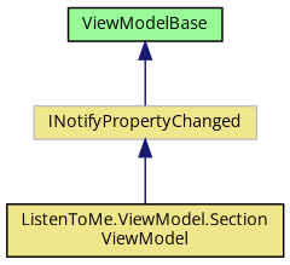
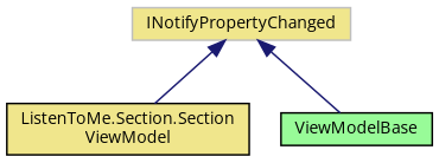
  digraph {
    fontname="Open Sans"
    node [color=black fillcolor=khaki fontname="Open Sans" fontsize=10 shape=record style=filled]
    edge [color=midnightblue dir=back fontname="Open Sans" fontsize=10 labelfontname=Helvetica labelfontsize=10 style=solid]
-   n1 [fontcolor=black height=0.2 label="ListenToMe.ViewModel.Section\lViewModel" width=0.4]
+   n1 [fontcolor=black height=0.2 label="ListenToMe.Section.Section\lViewModel" width=0.4]
    n2 [fillcolor=palegreen height=0.2 label=ViewModelBase width=0.4]
    n3 [color=grey75 height=0.2 label=INotifyPropertyChanged width=0.4]
    n3 -> n1
-   n2 -> n3
+   n3 -> n2
  }
